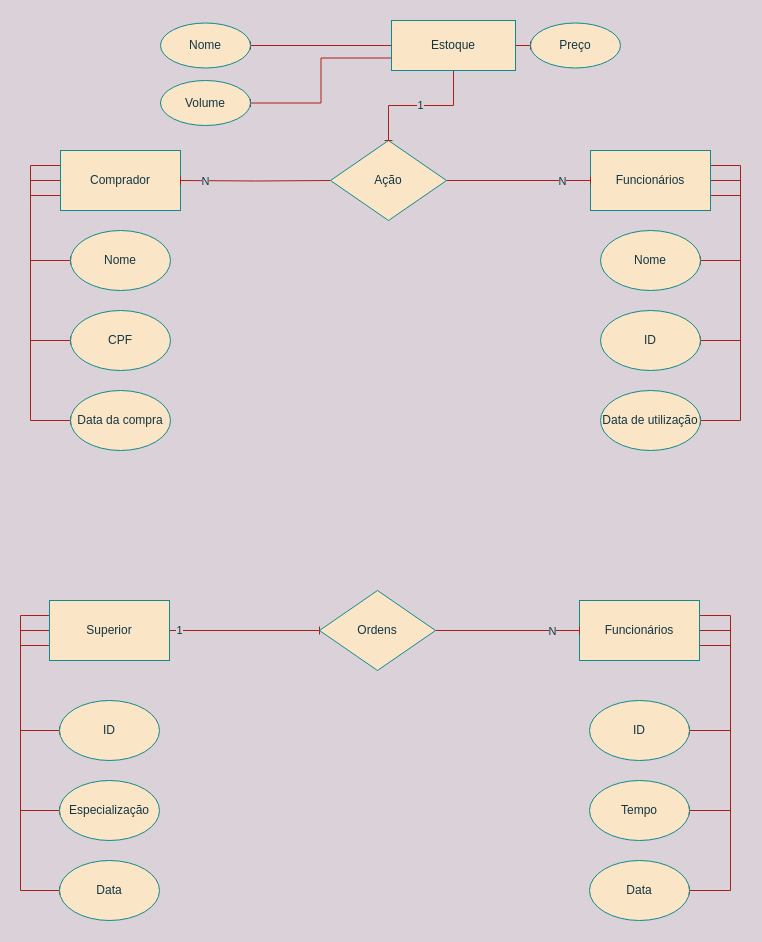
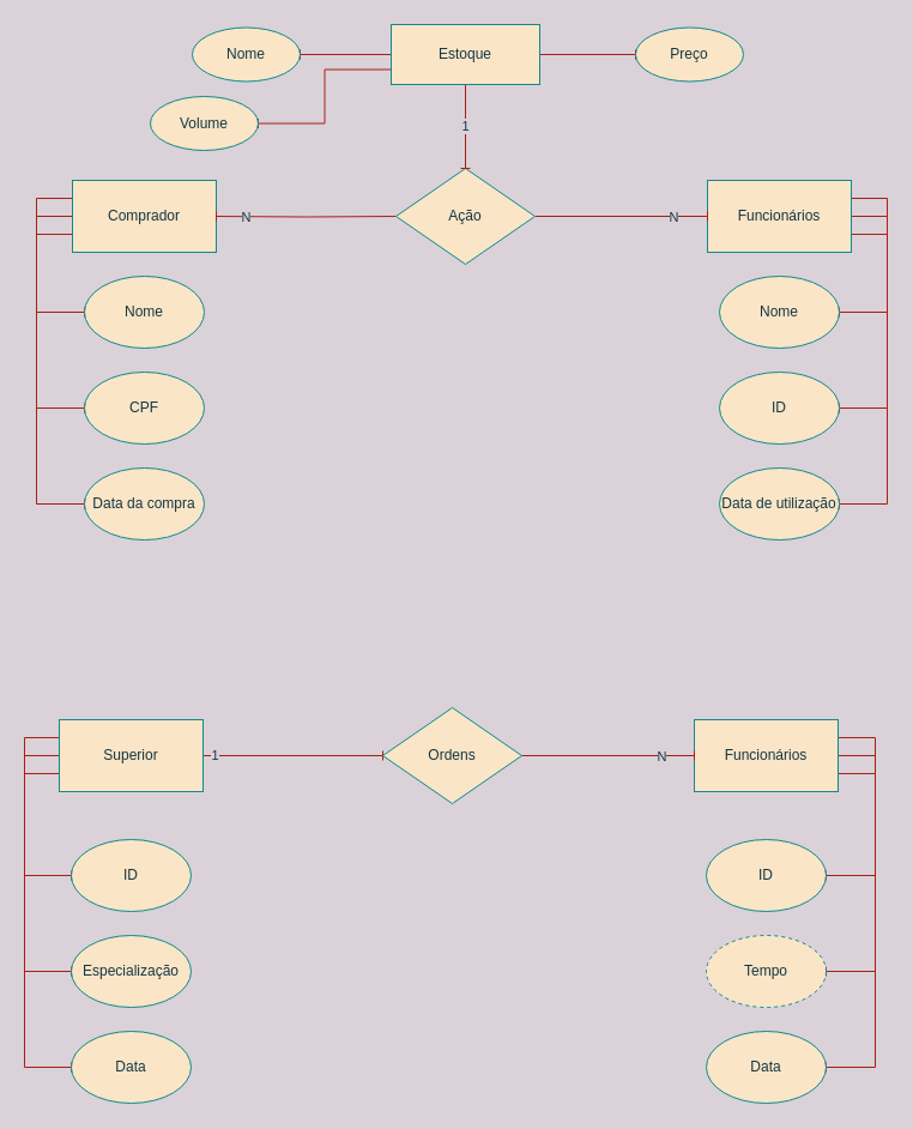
  <mxCell id="0" />
  <mxCell id="1" parent="0" />
  <mxCell id="2" style="edgeStyle=orthogonalEdgeStyle;rounded=0;orthogonalLoop=1;jettySize=auto;html=1;entryX=0;entryY=0.5;entryDx=0;entryDy=0;labelBackgroundColor=#DAD2D8;strokeColor=#A8201A;fontColor=#143642;endArrow=baseDash;endFill=0;" edge="1" parent="1" source="5" target="15"><mxGeometry relative="1" as="geometry"><mxPoint x="0" y="260" as="targetPoint" /><Array as="points"><mxPoint x="30" y="180" /><mxPoint x="30" y="260" /></Array></mxGeometry></mxCell>
  <mxCell id="3" style="edgeStyle=orthogonalEdgeStyle;rounded=0;orthogonalLoop=1;jettySize=auto;html=1;exitX=0;exitY=0.25;exitDx=0;exitDy=0;entryX=0;entryY=0.5;entryDx=0;entryDy=0;labelBackgroundColor=#DAD2D8;strokeColor=#A8201A;fontColor=#143642;endArrow=baseDash;endFill=0;" edge="1" parent="1" source="5" target="16"><mxGeometry relative="1" as="geometry"><Array as="points"><mxPoint x="30" y="165" /><mxPoint x="30" y="340" /></Array></mxGeometry></mxCell>
  <mxCell id="4" style="edgeStyle=orthogonalEdgeStyle;rounded=0;orthogonalLoop=1;jettySize=auto;html=1;exitX=0;exitY=0.75;exitDx=0;exitDy=0;entryX=0;entryY=0.5;entryDx=0;entryDy=0;labelBackgroundColor=#DAD2D8;strokeColor=#A8201A;fontColor=#143642;endArrow=baseDash;endFill=0;" edge="1" parent="1" source="5" target="17"><mxGeometry relative="1" as="geometry"><Array as="points"><mxPoint x="30" y="195" /><mxPoint x="30" y="420" /></Array></mxGeometry></mxCell>
  <mxCell id="5" value="Comprador" style="rounded=0;whiteSpace=wrap;html=1;fillColor=#FAE5C7;strokeColor=#0F8B8D;fontColor=#143642;" vertex="1" parent="1"><mxGeometry x="60" y="150" width="120" height="60" as="geometry" /></mxCell>
  <mxCell id="6" style="edgeStyle=orthogonalEdgeStyle;rounded=0;orthogonalLoop=1;jettySize=auto;html=1;exitX=1;exitY=0.5;exitDx=0;exitDy=0;entryX=1;entryY=0.5;entryDx=0;entryDy=0;labelBackgroundColor=#DAD2D8;strokeColor=#A8201A;fontColor=#143642;endArrow=baseDash;endFill=0;" edge="1" parent="1" source="9" target="20"><mxGeometry relative="1" as="geometry"><Array as="points"><mxPoint x="740" y="180" /><mxPoint x="740" y="260" /></Array></mxGeometry></mxCell>
  <mxCell id="7" style="edgeStyle=orthogonalEdgeStyle;rounded=0;orthogonalLoop=1;jettySize=auto;html=1;exitX=1;exitY=0.25;exitDx=0;exitDy=0;entryX=1;entryY=0.5;entryDx=0;entryDy=0;labelBackgroundColor=#DAD2D8;strokeColor=#A8201A;fontColor=#143642;endArrow=baseDash;endFill=0;" edge="1" parent="1" source="9" target="19"><mxGeometry relative="1" as="geometry"><Array as="points"><mxPoint x="740" y="165" /><mxPoint x="740" y="340" /></Array></mxGeometry></mxCell>
  <mxCell id="8" style="edgeStyle=orthogonalEdgeStyle;rounded=0;orthogonalLoop=1;jettySize=auto;html=1;exitX=1;exitY=0.75;exitDx=0;exitDy=0;entryX=1;entryY=0.5;entryDx=0;entryDy=0;labelBackgroundColor=#DAD2D8;strokeColor=#A8201A;fontColor=#143642;endArrow=baseDash;endFill=0;" edge="1" parent="1" source="9" target="18"><mxGeometry relative="1" as="geometry"><Array as="points"><mxPoint x="740" y="195" /><mxPoint x="740" y="420" /></Array></mxGeometry></mxCell>
  <mxCell id="9" value="Funcionários" style="rounded=0;whiteSpace=wrap;html=1;fillColor=#FAE5C7;strokeColor=#0F8B8D;fontColor=#143642;" vertex="1" parent="1"><mxGeometry x="590" y="150" width="120" height="60" as="geometry" /></mxCell>
  <mxCell id="10" style="edgeStyle=orthogonalEdgeStyle;rounded=0;orthogonalLoop=1;jettySize=auto;html=1;entryX=1;entryY=0.5;entryDx=0;entryDy=0;labelBackgroundColor=#DAD2D8;strokeColor=#A8201A;fontColor=#143642;endArrow=baseDash;endFill=0;" edge="1" parent="1" target="5"><mxGeometry relative="1" as="geometry"><mxPoint x="330" y="180" as="sourcePoint" /></mxGeometry></mxCell>
  <mxCell id="11" value="N" style="edgeLabel;html=1;align=center;verticalAlign=middle;resizable=0;points=[];fontColor=#143642;labelBackgroundColor=#DAD2D8;" vertex="1" connectable="0" parent="10"><mxGeometry x="0.68" relative="1" as="geometry"><mxPoint as="offset" /></mxGeometry></mxCell>
  <mxCell id="12" style="edgeStyle=orthogonalEdgeStyle;rounded=0;orthogonalLoop=1;jettySize=auto;html=1;entryX=0;entryY=0.5;entryDx=0;entryDy=0;labelBackgroundColor=#DAD2D8;strokeColor=#A8201A;fontColor=#143642;endArrow=baseDash;endFill=0;exitX=1;exitY=0.5;exitDx=0;exitDy=0;" edge="1" parent="1" source="14" target="9"><mxGeometry relative="1" as="geometry"><mxPoint x="450" y="180" as="sourcePoint" /></mxGeometry></mxCell>
  <mxCell id="13" value="N" style="edgeLabel;html=1;align=center;verticalAlign=middle;resizable=0;points=[];fontColor=#143642;labelBackgroundColor=#DAD2D8;" vertex="1" connectable="0" parent="12"><mxGeometry x="0.595" relative="1" as="geometry"><mxPoint as="offset" /></mxGeometry></mxCell>
  <mxCell id="14" value="Ação" style="rhombus;whiteSpace=wrap;html=1;fillColor=#FAE5C7;strokeColor=#0F8B8D;fontColor=#143642;" vertex="1" parent="1"><mxGeometry x="330" y="140" width="116" height="80" as="geometry" /></mxCell>
  <mxCell id="15" value="Nome" style="ellipse;whiteSpace=wrap;html=1;fillColor=#FAE5C7;strokeColor=#0F8B8D;fontColor=#143642;" vertex="1" parent="1"><mxGeometry x="70" y="230" width="100" height="60" as="geometry" /></mxCell>
  <mxCell id="16" value="CPF" style="ellipse;whiteSpace=wrap;html=1;fillColor=#FAE5C7;strokeColor=#0F8B8D;fontColor=#143642;" vertex="1" parent="1"><mxGeometry x="70" y="310" width="100" height="60" as="geometry" /></mxCell>
  <mxCell id="17" value="Data da compra" style="ellipse;whiteSpace=wrap;html=1;fillColor=#FAE5C7;strokeColor=#0F8B8D;fontColor=#143642;" vertex="1" parent="1"><mxGeometry x="70" y="390" width="100" height="60" as="geometry" /></mxCell>
  <mxCell id="18" value="Data de utilização" style="ellipse;whiteSpace=wrap;html=1;fillColor=#FAE5C7;strokeColor=#0F8B8D;fontColor=#143642;" vertex="1" parent="1"><mxGeometry x="600" y="390" width="100" height="60" as="geometry" /></mxCell>
  <mxCell id="19" value="ID" style="ellipse;whiteSpace=wrap;html=1;fillColor=#FAE5C7;strokeColor=#0F8B8D;fontColor=#143642;" vertex="1" parent="1"><mxGeometry x="600" y="310" width="100" height="60" as="geometry" /></mxCell>
  <mxCell id="20" value="Nome" style="ellipse;whiteSpace=wrap;html=1;fillColor=#FAE5C7;strokeColor=#0F8B8D;fontColor=#143642;" vertex="1" parent="1"><mxGeometry x="600" y="230" width="100" height="60" as="geometry" /></mxCell>
  <mxCell id="21" value="1" style="edgeStyle=orthogonalEdgeStyle;rounded=0;orthogonalLoop=1;jettySize=auto;html=1;entryX=0.5;entryY=0;entryDx=0;entryDy=0;labelBackgroundColor=#DAD2D8;strokeColor=#A8201A;fontColor=#143642;endArrow=baseDash;endFill=0;" edge="1" parent="1" source="25" target="14"><mxGeometry relative="1" as="geometry" /></mxCell>
  <mxCell id="22" style="edgeStyle=orthogonalEdgeStyle;rounded=0;orthogonalLoop=1;jettySize=auto;html=1;exitX=0;exitY=0.75;exitDx=0;exitDy=0;entryX=1;entryY=0.5;entryDx=0;entryDy=0;labelBackgroundColor=#DAD2D8;strokeColor=#A8201A;fontColor=#143642;endArrow=baseDash;endFill=0;" edge="1" parent="1" source="25" target="28"><mxGeometry relative="1" as="geometry" /></mxCell>
  <mxCell id="23" style="edgeStyle=orthogonalEdgeStyle;rounded=0;orthogonalLoop=1;jettySize=auto;html=1;exitX=0;exitY=0.5;exitDx=0;exitDy=0;entryX=1;entryY=0.5;entryDx=0;entryDy=0;labelBackgroundColor=#DAD2D8;strokeColor=#A8201A;fontColor=#143642;endArrow=baseDash;endFill=0;" edge="1" parent="1" source="25" target="26"><mxGeometry relative="1" as="geometry" /></mxCell>
  <mxCell id="24" style="edgeStyle=orthogonalEdgeStyle;rounded=0;orthogonalLoop=1;jettySize=auto;html=1;exitX=1;exitY=0.5;exitDx=0;exitDy=0;entryX=0;entryY=0.5;entryDx=0;entryDy=0;labelBackgroundColor=#DAD2D8;strokeColor=#A8201A;fontColor=#143642;endArrow=baseDash;endFill=0;" edge="1" parent="1" source="25" target="27"><mxGeometry relative="1" as="geometry" /></mxCell>
- <mxCell id="25" value="Estoque" style="rounded=0;whiteSpace=wrap;html=1;fillColor=#FAE5C7;strokeColor=#0F8B8D;fontColor=#143642;" vertex="1" parent="1"><mxGeometry x="391" y="20" width="124" height="50" as="geometry" /></mxCell>
+ <mxCell id="25" value="Estoque" style="rounded=0;whiteSpace=wrap;html=1;fillColor=#FAE5C7;strokeColor=#0F8B8D;fontColor=#143642;" vertex="1" parent="1"><mxGeometry x="326" y="20" width="124" height="50" as="geometry" /></mxCell>
  <mxCell id="26" value="Nome" style="ellipse;whiteSpace=wrap;html=1;fillColor=#FAE5C7;strokeColor=#0F8B8D;fontColor=#143642;" vertex="1" parent="1"><mxGeometry x="160" y="22.5" width="90" height="45" as="geometry" /></mxCell>
  <mxCell id="27" value="Preço" style="ellipse;whiteSpace=wrap;html=1;fillColor=#FAE5C7;strokeColor=#0F8B8D;fontColor=#143642;" vertex="1" parent="1"><mxGeometry x="530" y="22.5" width="90" height="45" as="geometry" /></mxCell>
- <mxCell id="28" value="Volume" style="ellipse;whiteSpace=wrap;html=1;fillColor=#FAE5C7;strokeColor=#0F8B8D;fontColor=#143642;" vertex="1" parent="1"><mxGeometry x="160" y="80" width="90" height="45" as="geometry" /></mxCell>
+ <mxCell id="28" value="Volume" style="ellipse;whiteSpace=wrap;html=1;fillColor=#FAE5C7;strokeColor=#0F8B8D;fontColor=#143642;" vertex="1" parent="1"><mxGeometry x="125" y="80" width="90" height="45" as="geometry" /></mxCell>
  <mxCell id="29" style="edgeStyle=orthogonalEdgeStyle;rounded=0;orthogonalLoop=1;jettySize=auto;html=1;entryX=0;entryY=0.5;entryDx=0;entryDy=0;fontColor=#143642;strokeColor=#A8201A;fillColor=#FAE5C7;endArrow=baseDash;endFill=0;labelBackgroundColor=#DAD2D8;" edge="1" parent="1" source="34" target="41"><mxGeometry relative="1" as="geometry" /></mxCell>
  <mxCell id="30" value="1" style="edgeLabel;html=1;align=center;verticalAlign=middle;resizable=0;points=[];fontColor=#143642;labelBackgroundColor=#DAD2D8;" vertex="1" connectable="0" parent="29"><mxGeometry x="-0.874" y="1" relative="1" as="geometry"><mxPoint as="offset" /></mxGeometry></mxCell>
  <mxCell id="31" style="edgeStyle=orthogonalEdgeStyle;rounded=0;orthogonalLoop=1;jettySize=auto;html=1;exitX=0;exitY=0.5;exitDx=0;exitDy=0;entryX=0;entryY=0.5;entryDx=0;entryDy=0;fontColor=#143642;strokeColor=#A8201A;fillColor=#FAE5C7;endArrow=baseDash;endFill=0;labelBackgroundColor=#DAD2D8;" edge="1" parent="1" source="34" target="44"><mxGeometry relative="1" as="geometry"><Array as="points"><mxPoint x="20" y="630" /><mxPoint x="20" y="890" /></Array></mxGeometry></mxCell>
  <mxCell id="32" style="edgeStyle=orthogonalEdgeStyle;rounded=0;orthogonalLoop=1;jettySize=auto;html=1;exitX=0;exitY=0.75;exitDx=0;exitDy=0;entryX=0;entryY=0.5;entryDx=0;entryDy=0;fontColor=#143642;strokeColor=#A8201A;fillColor=#FAE5C7;endArrow=baseDash;endFill=0;labelBackgroundColor=#DAD2D8;" edge="1" parent="1" source="34" target="43"><mxGeometry relative="1" as="geometry"><Array as="points"><mxPoint x="20" y="645" /><mxPoint x="20" y="810" /></Array></mxGeometry></mxCell>
  <mxCell id="33" style="edgeStyle=orthogonalEdgeStyle;rounded=0;orthogonalLoop=1;jettySize=auto;html=1;exitX=0;exitY=0.25;exitDx=0;exitDy=0;entryX=0;entryY=0.5;entryDx=0;entryDy=0;fontColor=#143642;strokeColor=#A8201A;fillColor=#FAE5C7;endArrow=baseDash;endFill=0;labelBackgroundColor=#DAD2D8;" edge="1" parent="1" source="34" target="42"><mxGeometry relative="1" as="geometry"><Array as="points"><mxPoint x="20" y="615" /><mxPoint x="20" y="730" /></Array></mxGeometry></mxCell>
  <mxCell id="34" value="Superior" style="rounded=0;whiteSpace=wrap;html=1;fillColor=#FAE5C7;strokeColor=#0F8B8D;fontColor=#143642;" vertex="1" parent="1"><mxGeometry x="49" y="600" width="120" height="60" as="geometry" /></mxCell>
  <mxCell id="35" style="edgeStyle=orthogonalEdgeStyle;rounded=0;orthogonalLoop=1;jettySize=auto;html=1;exitX=1;exitY=0.5;exitDx=0;exitDy=0;entryX=1;entryY=0.5;entryDx=0;entryDy=0;fontColor=#143642;strokeColor=#A8201A;fillColor=#FAE5C7;endArrow=baseDash;endFill=0;labelBackgroundColor=#DAD2D8;" edge="1" parent="1" source="38" target="47"><mxGeometry relative="1" as="geometry"><Array as="points"><mxPoint x="730" y="630" /><mxPoint x="730" y="890" /></Array></mxGeometry></mxCell>
  <mxCell id="36" style="edgeStyle=orthogonalEdgeStyle;rounded=0;orthogonalLoop=1;jettySize=auto;html=1;exitX=1;exitY=0.75;exitDx=0;exitDy=0;entryX=1;entryY=0.5;entryDx=0;entryDy=0;fontColor=#143642;strokeColor=#A8201A;fillColor=#FAE5C7;endArrow=baseDash;endFill=0;labelBackgroundColor=#DAD2D8;" edge="1" parent="1" source="38" target="46"><mxGeometry relative="1" as="geometry"><Array as="points"><mxPoint x="730" y="645" /><mxPoint x="730" y="810" /></Array></mxGeometry></mxCell>
  <mxCell id="37" style="edgeStyle=orthogonalEdgeStyle;rounded=0;orthogonalLoop=1;jettySize=auto;html=1;exitX=1;exitY=0.25;exitDx=0;exitDy=0;entryX=1;entryY=0.5;entryDx=0;entryDy=0;fontColor=#143642;strokeColor=#A8201A;fillColor=#FAE5C7;endArrow=baseDash;endFill=0;labelBackgroundColor=#DAD2D8;" edge="1" parent="1" source="38" target="45"><mxGeometry relative="1" as="geometry"><Array as="points"><mxPoint x="730" y="615" /><mxPoint x="730" y="730" /></Array></mxGeometry></mxCell>
  <mxCell id="38" value="Funcionários" style="rounded=0;whiteSpace=wrap;html=1;fillColor=#FAE5C7;strokeColor=#0F8B8D;fontColor=#143642;" vertex="1" parent="1"><mxGeometry x="579" y="600" width="120" height="60" as="geometry" /></mxCell>
  <mxCell id="39" style="edgeStyle=orthogonalEdgeStyle;rounded=0;orthogonalLoop=1;jettySize=auto;html=1;entryX=0;entryY=0.5;entryDx=0;entryDy=0;labelBackgroundColor=#DAD2D8;strokeColor=#A8201A;fontColor=#143642;endArrow=baseDash;endFill=0;" edge="1" target="38" parent="1" source="41"><mxGeometry relative="1" as="geometry"><mxPoint x="439" y="630" as="sourcePoint" /></mxGeometry></mxCell>
  <mxCell id="40" value="N" style="edgeLabel;html=1;align=center;verticalAlign=middle;resizable=0;points=[];fontColor=#143642;labelBackgroundColor=#DAD2D8;" vertex="1" connectable="0" parent="39"><mxGeometry x="0.608" relative="1" as="geometry"><mxPoint as="offset" /></mxGeometry></mxCell>
  <mxCell id="41" value="Ordens" style="rhombus;whiteSpace=wrap;html=1;fillColor=#FAE5C7;strokeColor=#0F8B8D;fontColor=#143642;" vertex="1" parent="1"><mxGeometry x="319" y="590" width="116" height="80" as="geometry" /></mxCell>
  <mxCell id="42" value="ID" style="ellipse;whiteSpace=wrap;html=1;fillColor=#FAE5C7;strokeColor=#0F8B8D;fontColor=#143642;" vertex="1" parent="1"><mxGeometry x="59" y="700" width="100" height="60" as="geometry" /></mxCell>
  <mxCell id="43" value="Especialização" style="ellipse;whiteSpace=wrap;html=1;fillColor=#FAE5C7;strokeColor=#0F8B8D;fontColor=#143642;" vertex="1" parent="1"><mxGeometry x="59" y="780" width="100" height="60" as="geometry" /></mxCell>
  <mxCell id="44" value="Data" style="ellipse;whiteSpace=wrap;html=1;fillColor=#FAE5C7;strokeColor=#0F8B8D;fontColor=#143642;" vertex="1" parent="1"><mxGeometry x="59" y="860" width="100" height="60" as="geometry" /></mxCell>
  <mxCell id="45" value="ID" style="ellipse;whiteSpace=wrap;html=1;fillColor=#FAE5C7;strokeColor=#0F8B8D;fontColor=#143642;" vertex="1" parent="1"><mxGeometry x="589" y="700" width="100" height="60" as="geometry" /></mxCell>
- <mxCell id="46" value="Tempo" style="ellipse;whiteSpace=wrap;html=1;fillColor=#FAE5C7;strokeColor=#0F8B8D;fontColor=#143642;" vertex="1" parent="1"><mxGeometry x="589" y="780" width="100" height="60" as="geometry" /></mxCell>
+ <mxCell id="46" value="Tempo" style="ellipse;whiteSpace=wrap;html=1;fillColor=#FAE5C7;strokeColor=#0F8B8D;fontColor=#143642;dashed=1;" vertex="1" parent="1"><mxGeometry x="589" y="780" width="100" height="60" as="geometry" /></mxCell>
  <mxCell id="47" value="Data" style="ellipse;whiteSpace=wrap;html=1;fillColor=#FAE5C7;strokeColor=#0F8B8D;fontColor=#143642;" vertex="1" parent="1"><mxGeometry x="589" y="860" width="100" height="60" as="geometry" /></mxCell>
